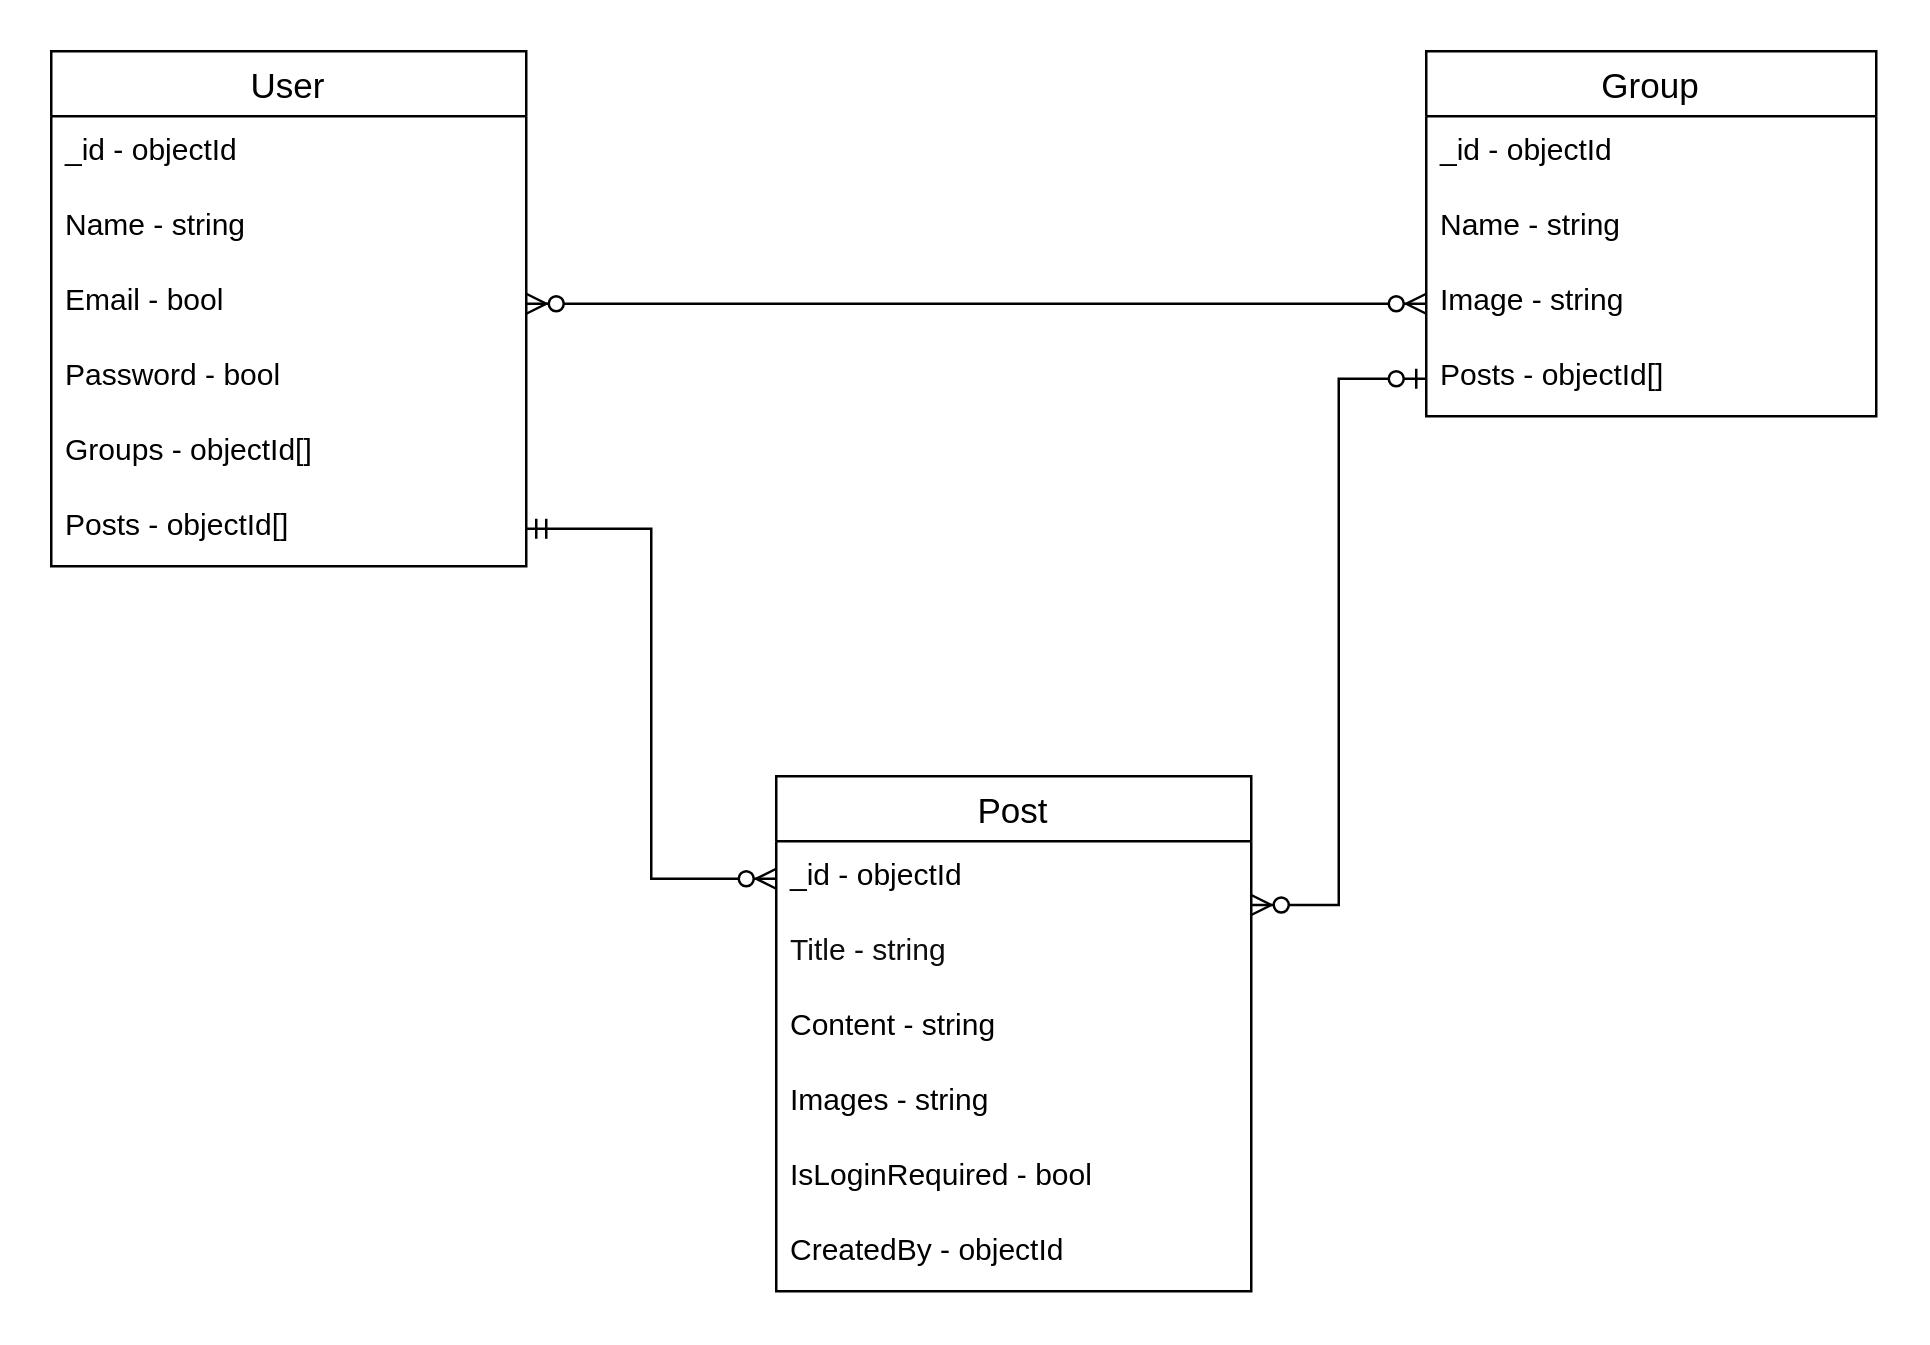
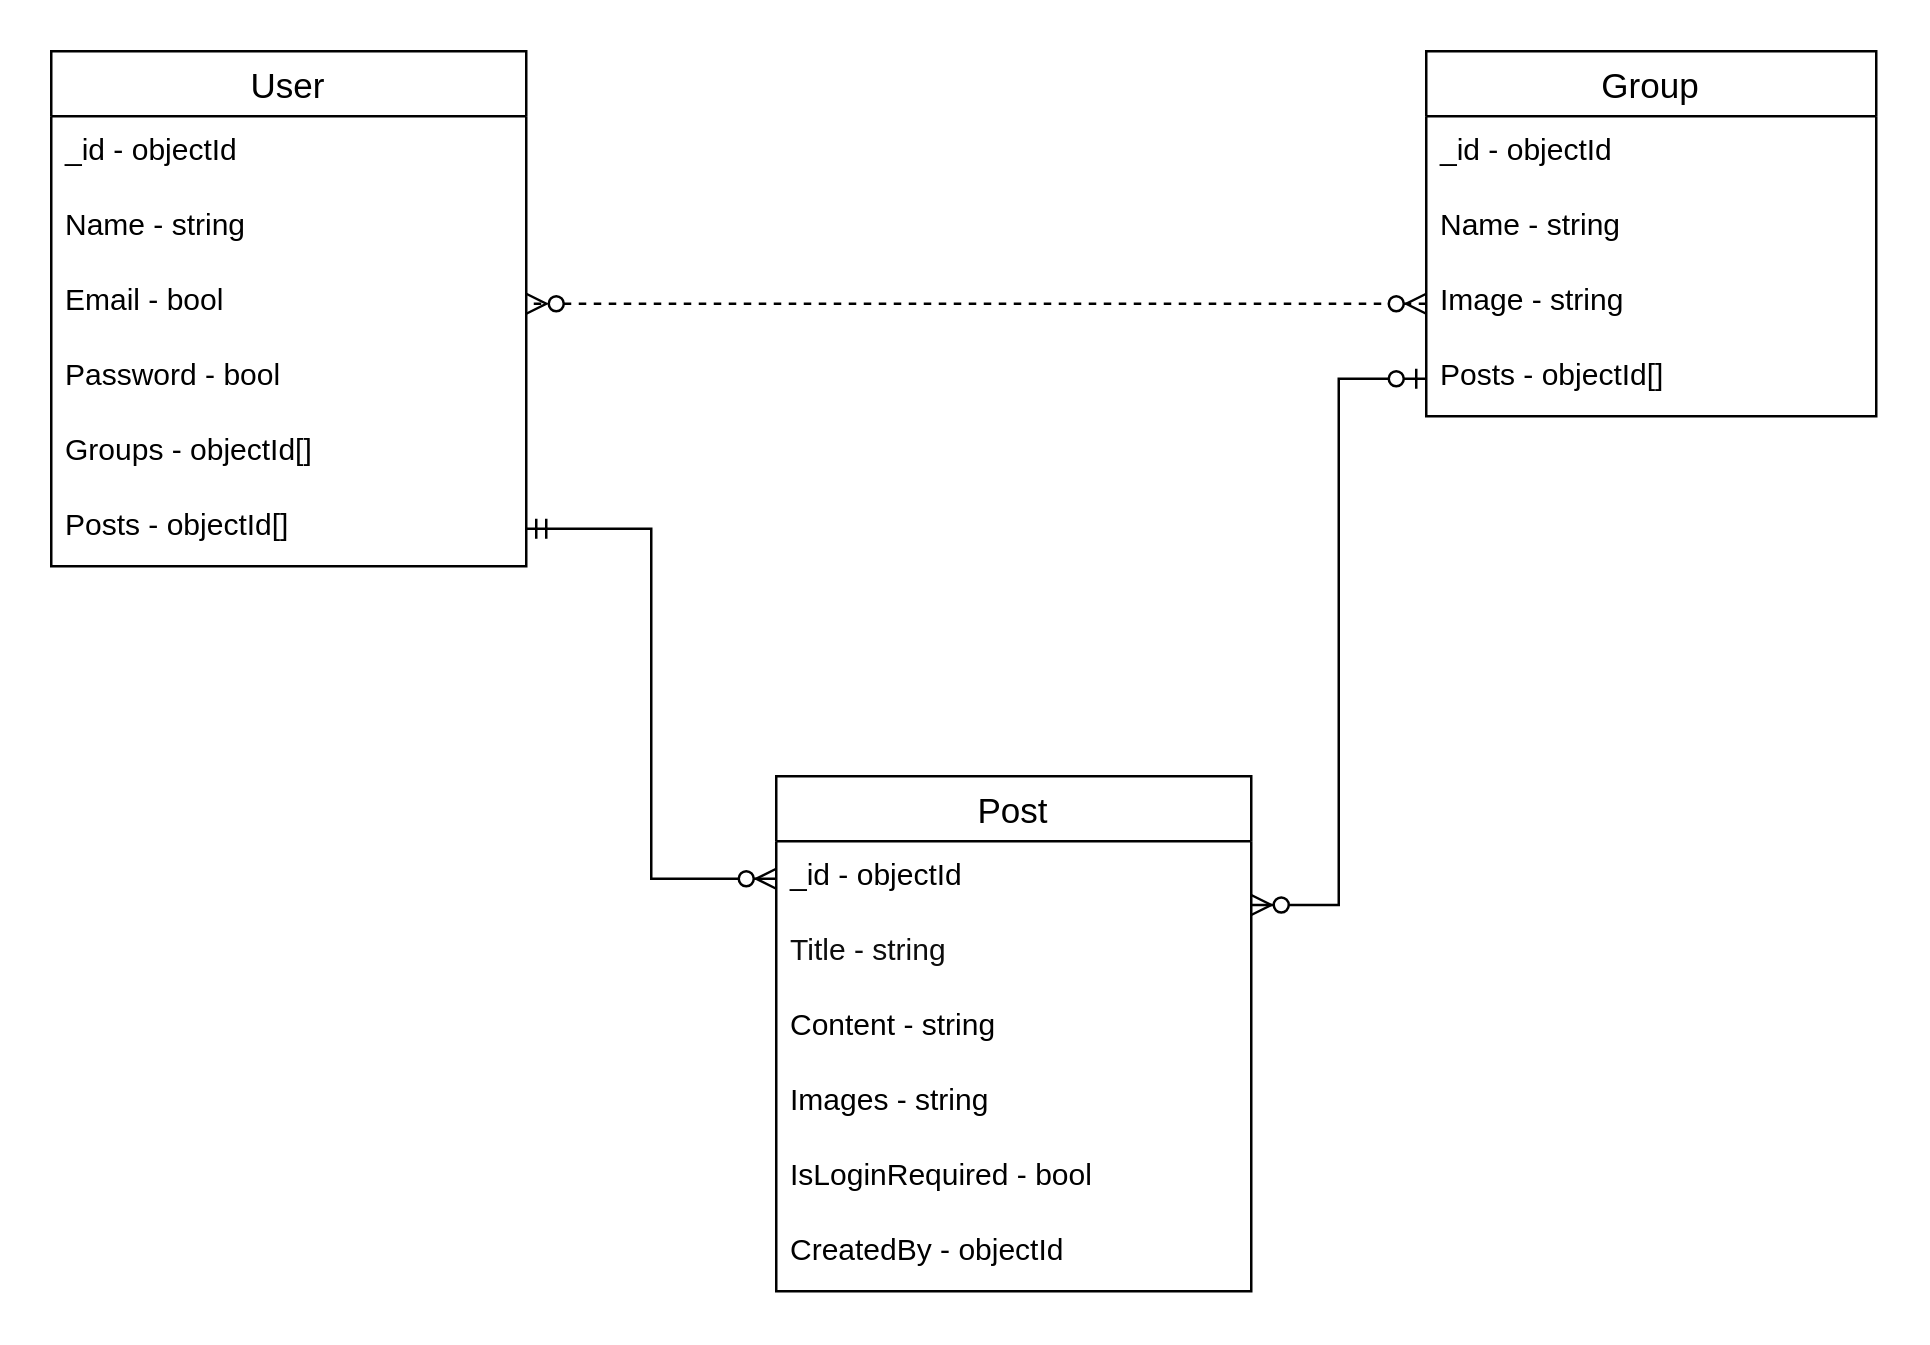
  <mxCell id="0" />
  <mxCell id="1" parent="0" />
  <mxCell id="2" value="User" style="swimlane;fontStyle=0;childLayout=stackLayout;horizontal=1;startSize=26;horizontalStack=0;resizeParent=1;resizeParentMax=0;resizeLast=0;collapsible=1;marginBottom=0;align=center;fontSize=14;" parent="1" vertex="1"><mxGeometry x="20" y="20" width="190" height="206" as="geometry" /></mxCell>
  <mxCell id="3" value="_id - objectId" style="text;strokeColor=none;fillColor=none;spacingLeft=4;spacingRight=4;overflow=hidden;rotatable=0;points=[[0,0.5],[1,0.5]];portConstraint=eastwest;fontSize=12;fontStyle=0" parent="2" vertex="1"><mxGeometry y="26" width="190" height="30" as="geometry" /></mxCell>
  <mxCell id="4" value="Name - string" style="text;strokeColor=none;fillColor=none;spacingLeft=4;spacingRight=4;overflow=hidden;rotatable=0;points=[[0,0.5],[1,0.5]];portConstraint=eastwest;fontSize=12;" parent="2" vertex="1"><mxGeometry y="56" width="190" height="30" as="geometry" /></mxCell>
  <mxCell id="5" value="Email - bool" style="text;strokeColor=none;fillColor=none;spacingLeft=4;spacingRight=4;overflow=hidden;rotatable=0;points=[[0,0.5],[1,0.5]];portConstraint=eastwest;fontSize=12;" parent="2" vertex="1"><mxGeometry y="86" width="190" height="30" as="geometry" /></mxCell>
  <mxCell id="6" value="Password - bool" style="text;strokeColor=none;fillColor=none;spacingLeft=4;spacingRight=4;overflow=hidden;rotatable=0;points=[[0,0.5],[1,0.5]];portConstraint=eastwest;fontSize=12;" parent="2" vertex="1"><mxGeometry y="116" width="190" height="30" as="geometry" /></mxCell>
  <mxCell id="7" value="Groups - objectId[]" style="text;strokeColor=none;fillColor=none;spacingLeft=4;spacingRight=4;overflow=hidden;rotatable=0;points=[[0,0.5],[1,0.5]];portConstraint=eastwest;fontSize=12;" vertex="1" parent="2"><mxGeometry y="146" width="190" height="30" as="geometry" /></mxCell>
  <mxCell id="8" value="Posts - objectId[]" style="text;strokeColor=none;fillColor=none;spacingLeft=4;spacingRight=4;overflow=hidden;rotatable=0;points=[[0,0.5],[1,0.5]];portConstraint=eastwest;fontSize=12;" vertex="1" parent="2"><mxGeometry y="176" width="190" height="30" as="geometry" /></mxCell>
  <mxCell id="9" value="Group" style="swimlane;fontStyle=0;childLayout=stackLayout;horizontal=1;startSize=26;horizontalStack=0;resizeParent=1;resizeParentMax=0;resizeLast=0;collapsible=1;marginBottom=0;align=center;fontSize=14;" parent="1" vertex="1"><mxGeometry x="570" y="20" width="180" height="146" as="geometry" /></mxCell>
  <mxCell id="10" value="_id - objectId" style="text;strokeColor=none;fillColor=none;spacingLeft=4;spacingRight=4;overflow=hidden;rotatable=0;points=[[0,0.5],[1,0.5]];portConstraint=eastwest;fontSize=12;fontStyle=0" parent="9" vertex="1"><mxGeometry y="26" width="180" height="30" as="geometry" /></mxCell>
  <mxCell id="11" value="Name - string" style="text;strokeColor=none;fillColor=none;spacingLeft=4;spacingRight=4;overflow=hidden;rotatable=0;points=[[0,0.5],[1,0.5]];portConstraint=eastwest;fontSize=12;" parent="9" vertex="1"><mxGeometry y="56" width="180" height="30" as="geometry" /></mxCell>
  <mxCell id="12" value="Image - string" style="text;strokeColor=none;fillColor=none;spacingLeft=4;spacingRight=4;overflow=hidden;rotatable=0;points=[[0,0.5],[1,0.5]];portConstraint=eastwest;fontSize=12;" parent="9" vertex="1"><mxGeometry y="86" width="180" height="30" as="geometry" /></mxCell>
  <mxCell id="13" value="Posts - objectId[]" style="text;strokeColor=none;fillColor=none;spacingLeft=4;spacingRight=4;overflow=hidden;rotatable=0;points=[[0,0.5],[1,0.5]];portConstraint=eastwest;fontSize=12;" vertex="1" parent="9"><mxGeometry y="116" width="180" height="30" as="geometry" /></mxCell>
- <mxCell id="14" value="" style="edgeStyle=orthogonalEdgeStyle;fontSize=12;html=1;endArrow=ERzeroToMany;endFill=1;startArrow=ERzeroToMany;rounded=0;exitX=0;exitY=0.5;exitDx=0;exitDy=0;entryX=1;entryY=0.5;entryDx=0;entryDy=0;" parent="1" source="12" target="5" edge="1"><mxGeometry width="100" height="100" relative="1" as="geometry"><mxPoint x="560" y="-40" as="sourcePoint" /><mxPoint x="660" y="-140" as="targetPoint" /></mxGeometry></mxCell>
+ <mxCell id="14" value="" style="edgeStyle=orthogonalEdgeStyle;fontSize=12;html=1;endArrow=ERzeroToMany;endFill=1;startArrow=ERzeroToMany;rounded=0;exitX=0;exitY=0.5;exitDx=0;exitDy=0;entryX=1;entryY=0.5;entryDx=0;entryDy=0;dashed=1;" parent="1" source="12" target="5" edge="1"><mxGeometry width="100" height="100" relative="1" as="geometry"><mxPoint x="560" y="-40" as="sourcePoint" /><mxPoint x="660" y="-140" as="targetPoint" /></mxGeometry></mxCell>
  <mxCell id="15" value="Post" style="swimlane;fontStyle=0;childLayout=stackLayout;horizontal=1;startSize=26;horizontalStack=0;resizeParent=1;resizeParentMax=0;resizeLast=0;collapsible=1;marginBottom=0;align=center;fontSize=14;" vertex="1" parent="1"><mxGeometry x="310" y="310" width="190" height="206" as="geometry" /></mxCell>
  <mxCell id="16" value="_id - objectId" style="text;strokeColor=none;fillColor=none;spacingLeft=4;spacingRight=4;overflow=hidden;rotatable=0;points=[[0,0.5],[1,0.5]];portConstraint=eastwest;fontSize=12;fontStyle=0" vertex="1" parent="15"><mxGeometry y="26" width="190" height="30" as="geometry" /></mxCell>
  <mxCell id="17" value="Title - string" style="text;strokeColor=none;fillColor=none;spacingLeft=4;spacingRight=4;overflow=hidden;rotatable=0;points=[[0,0.5],[1,0.5]];portConstraint=eastwest;fontSize=12;fontColor=#0D0D0D;" vertex="1" parent="15"><mxGeometry y="56" width="190" height="30" as="geometry" /></mxCell>
  <mxCell id="18" value="Content - string" style="text;strokeColor=none;fillColor=none;spacingLeft=4;spacingRight=4;overflow=hidden;rotatable=0;points=[[0,0.5],[1,0.5]];portConstraint=eastwest;fontSize=12;" vertex="1" parent="15"><mxGeometry y="86" width="190" height="30" as="geometry" /></mxCell>
  <mxCell id="19" value="Images - string" style="text;strokeColor=none;fillColor=none;spacingLeft=4;spacingRight=4;overflow=hidden;rotatable=0;points=[[0,0.5],[1,0.5]];portConstraint=eastwest;fontSize=12;" vertex="1" parent="15"><mxGeometry y="116" width="190" height="30" as="geometry" /></mxCell>
  <mxCell id="20" value="IsLoginRequired - bool" style="text;strokeColor=none;fillColor=none;spacingLeft=4;spacingRight=4;overflow=hidden;rotatable=0;points=[[0,0.5],[1,0.5]];portConstraint=eastwest;fontSize=12;" vertex="1" parent="15"><mxGeometry y="146" width="190" height="30" as="geometry" /></mxCell>
  <mxCell id="21" value="CreatedBy - objectId" style="text;strokeColor=none;fillColor=none;spacingLeft=4;spacingRight=4;overflow=hidden;rotatable=0;points=[[0,0.5],[1,0.5]];portConstraint=eastwest;fontSize=12;" vertex="1" parent="15"><mxGeometry y="176" width="190" height="30" as="geometry" /></mxCell>
  <mxCell id="22" value="" style="edgeStyle=orthogonalEdgeStyle;fontSize=12;html=1;endArrow=ERzeroToMany;startArrow=ERmandOne;rounded=0;fontColor=#0D0D0D;exitX=1;exitY=0.5;exitDx=0;exitDy=0;entryX=0;entryY=0.5;entryDx=0;entryDy=0;" edge="1" parent="1" source="8" target="16"><mxGeometry width="100" height="100" relative="1" as="geometry"><mxPoint x="150" y="440" as="sourcePoint" /><mxPoint x="250" y="340" as="targetPoint" /></mxGeometry></mxCell>
  <mxCell id="23" value="" style="edgeStyle=orthogonalEdgeStyle;fontSize=12;html=1;endArrow=ERzeroToMany;startArrow=ERzeroToOne;rounded=0;fontColor=#0D0D0D;exitX=0;exitY=0.5;exitDx=0;exitDy=0;entryX=1;entryY=0.25;entryDx=0;entryDy=0;" edge="1" parent="1" source="13" target="15"><mxGeometry width="100" height="100" relative="1" as="geometry"><mxPoint x="620" y="430" as="sourcePoint" /><mxPoint x="720" y="330" as="targetPoint" /></mxGeometry></mxCell>
